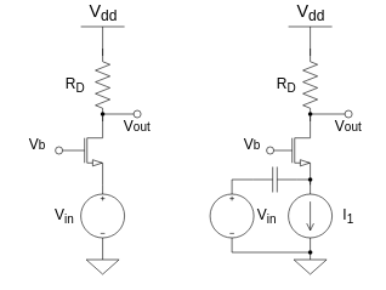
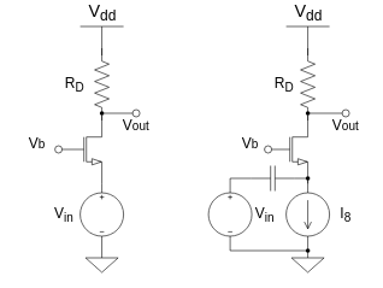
  <mxCell id="0" />
  <mxCell id="1" parent="0" />
  <mxCell id="2" value="" style="verticalLabelPosition=bottom;shadow=0;dashed=0;align=center;html=1;verticalAlign=top;shape=mxgraph.electrical.transistors.nmos;pointerEvents=1;" vertex="1" parent="1"><mxGeometry x="365.5" y="140" width="60" height="100" as="geometry" /></mxCell>
  <mxCell id="3" value="" style="verticalLabelPosition=bottom;shadow=0;dashed=0;align=center;html=1;verticalAlign=top;shape=mxgraph.electrical.transistors.nmos;pointerEvents=1;" vertex="1" parent="1"><mxGeometry x="80.5" y="140" width="60" height="100" as="geometry" /></mxCell>
  <mxCell id="4" value="" style="pointerEvents=1;verticalLabelPosition=bottom;shadow=0;dashed=0;align=center;html=1;verticalAlign=top;shape=mxgraph.electrical.resistors.resistor_2;rotation=90;" vertex="1" parent="1"><mxGeometry x="375.5" y="90" width="100" height="20" as="geometry" /></mxCell>
  <mxCell id="5" value="" style="pointerEvents=1;verticalLabelPosition=bottom;shadow=0;dashed=0;align=center;html=1;verticalAlign=top;shape=mxgraph.electrical.signal_sources.signal_ground;" vertex="1" parent="1"><mxGeometry x="118" y="330" width="45" height="30" as="geometry" /></mxCell>
  <mxCell id="6" value="V&lt;sub&gt;dd&lt;/sub&gt;" style="verticalLabelPosition=top;verticalAlign=bottom;shape=mxgraph.electrical.signal_sources.vdd;shadow=0;dashed=0;align=center;strokeWidth=1;fontSize=24;html=1;flipV=1;" vertex="1" parent="1"><mxGeometry x="110.5" y="20" width="60" height="40" as="geometry" /></mxCell>
  <mxCell id="7" value="" style="verticalLabelPosition=bottom;shadow=0;dashed=0;align=center;html=1;verticalAlign=top;strokeWidth=1;shape=ellipse;" vertex="1" parent="1"><mxGeometry x="183" y="135" width="10" height="10" as="geometry" /></mxCell>
  <mxCell id="8" value="" style="shape=waypoint;sketch=0;fillStyle=solid;size=6;pointerEvents=1;points=[];fillColor=none;resizable=0;rotatable=0;perimeter=centerPerimeter;snapToPoint=1;" vertex="1" parent="1"><mxGeometry x="130.5" y="130" width="20" height="20" as="geometry" /></mxCell>
  <mxCell id="9" value="" style="endArrow=none;html=1;strokeWidth=1;rounded=0;" edge="1" parent="1"><mxGeometry width="100" relative="1" as="geometry"><mxPoint x="143" y="140" as="sourcePoint" /><mxPoint x="183" y="140" as="targetPoint" /></mxGeometry></mxCell>
  <mxCell id="10" value="&lt;font style=&quot;font-size: 20px;&quot;&gt;V&lt;/font&gt;&lt;font style=&quot;font-size: 16.667px;&quot;&gt;out&lt;/font&gt;" style="text;html=1;align=center;verticalAlign=middle;whiteSpace=wrap;rounded=0;" vertex="1" parent="1"><mxGeometry x="158" y="140" width="60" height="30" as="geometry" /></mxCell>
  <mxCell id="11" value="&lt;span style=&quot;font-size: 20px;&quot;&gt;R&lt;sub&gt;D&lt;/sub&gt;&lt;/span&gt;" style="text;html=1;align=center;verticalAlign=middle;whiteSpace=wrap;rounded=0;" vertex="1" parent="1"><mxGeometry x="73" y="85" width="60" height="30" as="geometry" /></mxCell>
  <mxCell id="12" value="" style="verticalLabelPosition=bottom;shadow=0;dashed=0;align=center;html=1;verticalAlign=top;strokeWidth=1;shape=ellipse;" vertex="1" parent="1"><mxGeometry x="75.5" y="185" width="10" height="10" as="geometry" /></mxCell>
  <mxCell id="13" value="" style="endArrow=none;html=1;strokeWidth=1;rounded=0;entryX=1;entryY=1;entryDx=0;entryDy=0;entryPerimeter=0;exitX=0;exitY=0.5;exitDx=0;exitDy=0;exitPerimeter=0;" edge="1" parent="1"><mxGeometry width="100" relative="1" as="geometry"><mxPoint x="140.5" y="250" as="sourcePoint" /><mxPoint x="140.5" y="237.143" as="targetPoint" /></mxGeometry></mxCell>
  <mxCell id="14" value="" style="endArrow=none;html=1;strokeWidth=1;rounded=0;entryX=1;entryY=0.5;entryDx=0;entryDy=0;entryPerimeter=0;exitX=0.5;exitY=0;exitDx=0;exitDy=0;exitPerimeter=0;" edge="1" parent="1" source="5"><mxGeometry width="100" relative="1" as="geometry"><mxPoint x="163" y="330" as="sourcePoint" /><mxPoint x="140.5" y="310" as="targetPoint" /></mxGeometry></mxCell>
  <mxCell id="15" value="" style="pointerEvents=1;verticalLabelPosition=bottom;shadow=0;dashed=0;align=center;html=1;verticalAlign=top;shape=mxgraph.electrical.resistors.resistor_2;rotation=90;" vertex="1" parent="1"><mxGeometry x="90.5" y="90" width="100" height="20" as="geometry" /></mxCell>
  <mxCell id="16" value="" style="pointerEvents=1;verticalLabelPosition=bottom;shadow=0;dashed=0;align=center;html=1;verticalAlign=top;shape=mxgraph.electrical.signal_sources.source;aspect=fixed;points=[[0.5,0,0],[1,0.5,0],[0.5,1,0],[0,0.5,0]];elSignalType=dc3;" vertex="1" parent="1"><mxGeometry x="110.5" y="250" width="60" height="60" as="geometry" /></mxCell>
  <mxCell id="17" value="&lt;span style=&quot;font-size: 20px;&quot;&gt;V&lt;sub&gt;in&lt;/sub&gt;&lt;/span&gt;" style="text;html=1;align=center;verticalAlign=middle;whiteSpace=wrap;rounded=0;" vertex="1" parent="1"><mxGeometry x="58" y="265" width="60" height="30" as="geometry" /></mxCell>
  <mxCell id="18" value="V&lt;sub&gt;dd&lt;/sub&gt;" style="verticalLabelPosition=top;verticalAlign=bottom;shape=mxgraph.electrical.signal_sources.vdd;shadow=0;dashed=0;align=center;strokeWidth=1;fontSize=24;html=1;flipV=1;" vertex="1" parent="1"><mxGeometry x="395.5" y="20" width="60" height="40" as="geometry" /></mxCell>
  <mxCell id="19" value="" style="verticalLabelPosition=bottom;shadow=0;dashed=0;align=center;html=1;verticalAlign=top;strokeWidth=1;shape=ellipse;" vertex="1" parent="1"><mxGeometry x="473" y="135" width="10" height="10" as="geometry" /></mxCell>
  <mxCell id="20" value="" style="shape=waypoint;sketch=0;fillStyle=solid;size=6;pointerEvents=1;points=[];fillColor=none;resizable=0;rotatable=0;perimeter=centerPerimeter;snapToPoint=1;" vertex="1" parent="1"><mxGeometry x="415.5" y="130" width="20" height="20" as="geometry" /></mxCell>
  <mxCell id="21" value="" style="endArrow=none;html=1;strokeWidth=1;rounded=0;" edge="1" parent="1" source="20"><mxGeometry width="100" relative="1" as="geometry"><mxPoint x="433" y="140" as="sourcePoint" /><mxPoint x="473" y="140" as="targetPoint" /></mxGeometry></mxCell>
  <mxCell id="22" value="&lt;font style=&quot;font-size: 20px;&quot;&gt;V&lt;/font&gt;&lt;font style=&quot;font-size: 16.667px;&quot;&gt;out&lt;/font&gt;" style="text;html=1;align=center;verticalAlign=middle;whiteSpace=wrap;rounded=0;" vertex="1" parent="1"><mxGeometry x="448" y="140" width="60" height="30" as="geometry" /></mxCell>
  <mxCell id="23" value="&lt;span style=&quot;font-size: 20px;&quot;&gt;R&lt;sub&gt;D&lt;/sub&gt;&lt;/span&gt;" style="text;html=1;align=center;verticalAlign=middle;whiteSpace=wrap;rounded=0;" vertex="1" parent="1"><mxGeometry x="363" y="85" width="60" height="30" as="geometry" /></mxCell>
  <mxCell id="24" value="" style="verticalLabelPosition=bottom;shadow=0;dashed=0;align=center;html=1;verticalAlign=top;strokeWidth=1;shape=ellipse;" vertex="1" parent="1"><mxGeometry x="365.5" y="185" width="10" height="10" as="geometry" /></mxCell>
  <mxCell id="25" value="" style="endArrow=none;html=1;strokeWidth=1;rounded=0;exitDx=0;exitDy=0;exitPerimeter=0;" edge="1" parent="1" source="32"><mxGeometry width="100" relative="1" as="geometry"><mxPoint x="430.5" y="250" as="sourcePoint" /><mxPoint x="425" y="230" as="targetPoint" /></mxGeometry></mxCell>
  <mxCell id="26" value="" style="pointerEvents=1;verticalLabelPosition=bottom;shadow=0;dashed=0;align=center;html=1;verticalAlign=top;shape=mxgraph.electrical.signal_sources.source;aspect=fixed;points=[[0.5,0,0],[1,0.5,0],[0.5,1,0],[0,0.5,0]];elSignalType=dc3;" vertex="1" parent="1"><mxGeometry x="288" y="250" width="60" height="60" as="geometry" /></mxCell>
  <mxCell id="27" value="&lt;span style=&quot;font-size: 20px;&quot;&gt;V&lt;sub&gt;in&lt;/sub&gt;&lt;/span&gt;" style="text;html=1;align=center;verticalAlign=middle;whiteSpace=wrap;rounded=0;" vertex="1" parent="1"><mxGeometry x="335.5" y="265" width="60" height="30" as="geometry" /></mxCell>
  <mxCell id="28" value="" style="pointerEvents=1;verticalLabelPosition=bottom;shadow=0;dashed=0;align=center;html=1;verticalAlign=top;shape=mxgraph.electrical.signal_sources.signal_ground;" vertex="1" parent="1"><mxGeometry x="403" y="330" width="45" height="30" as="geometry" /></mxCell>
  <mxCell id="29" value="" style="pointerEvents=1;verticalLabelPosition=bottom;shadow=0;dashed=0;align=center;html=1;verticalAlign=top;shape=mxgraph.electrical.capacitors.capacitor_1;" vertex="1" parent="1"><mxGeometry x="347" y="212.5" width="60" height="35" as="geometry" /></mxCell>
  <mxCell id="30" value="" style="endArrow=none;html=1;strokeWidth=1;rounded=0;entryX=0;entryY=0.5;entryDx=0;entryDy=0;entryPerimeter=0;exitX=0.5;exitY=0;exitDx=0;exitDy=0;exitPerimeter=0;" edge="1" parent="1" source="26" target="29"><mxGeometry width="100" relative="1" as="geometry"><mxPoint x="288" y="240" as="sourcePoint" /><mxPoint x="388" y="240" as="targetPoint" /><Array as="points"><mxPoint x="318" y="230" /></Array></mxGeometry></mxCell>
  <mxCell id="31" value="" style="endArrow=none;html=1;strokeWidth=1;rounded=0;exitX=1;exitY=0.5;exitDx=0;exitDy=0;exitPerimeter=0;" edge="1" parent="1" source="29" target="32"><mxGeometry width="100" relative="1" as="geometry"><mxPoint x="407" y="230" as="sourcePoint" /><mxPoint x="425" y="230" as="targetPoint" /></mxGeometry></mxCell>
  <mxCell id="32" value="" style="shape=waypoint;sketch=0;fillStyle=solid;size=6;pointerEvents=1;points=[];fillColor=none;resizable=0;rotatable=0;perimeter=centerPerimeter;snapToPoint=1;" vertex="1" parent="1"><mxGeometry x="415.5" y="220" width="20" height="20" as="geometry" /></mxCell>
  <mxCell id="33" value="" style="pointerEvents=1;verticalLabelPosition=bottom;shadow=0;dashed=0;align=center;html=1;verticalAlign=top;shape=mxgraph.electrical.signal_sources.source;aspect=fixed;points=[[0.5,0,0],[1,0.5,0],[0.5,1,0],[0,0.5,0]];elSignalType=dc1;rotation=90;" vertex="1" parent="1"><mxGeometry x="395.5" y="250" width="60" height="60" as="geometry" /></mxCell>
  <mxCell id="34" value="" style="endArrow=none;html=1;strokeWidth=1;rounded=0;exitX=0;exitY=0.5;exitDx=0;exitDy=0;exitPerimeter=0;" edge="1" parent="1" source="33" target="32"><mxGeometry width="100" relative="1" as="geometry"><mxPoint x="478" y="230" as="sourcePoint" /><mxPoint x="408" y="270" as="targetPoint" /></mxGeometry></mxCell>
  <mxCell id="35" value="" style="endArrow=none;html=1;strokeWidth=1;rounded=0;entryX=0.5;entryY=0;entryDx=0;entryDy=0;entryPerimeter=0;exitX=1;exitY=0.5;exitDx=0;exitDy=0;exitPerimeter=0;" edge="1" parent="1" source="33" target="28"><mxGeometry width="100" relative="1" as="geometry"><mxPoint x="368" y="290" as="sourcePoint" /><mxPoint x="468" y="290" as="targetPoint" /></mxGeometry></mxCell>
  <mxCell id="36" value="" style="endArrow=none;html=1;strokeWidth=1;rounded=0;exitX=0.5;exitY=1;exitDx=0;exitDy=0;exitPerimeter=0;" edge="1" parent="1" source="26"><mxGeometry width="100" relative="1" as="geometry"><mxPoint x="338" y="290" as="sourcePoint" /><mxPoint x="428" y="330" as="targetPoint" /><Array as="points"><mxPoint x="318" y="330" /></Array></mxGeometry></mxCell>
  <mxCell id="37" value="" style="shape=waypoint;sketch=0;fillStyle=solid;size=6;pointerEvents=1;points=[];fillColor=none;resizable=0;rotatable=0;perimeter=centerPerimeter;snapToPoint=1;" vertex="1" parent="1"><mxGeometry x="415.5" y="320" width="20" height="20" as="geometry" /></mxCell>
- <mxCell id="38" value="&lt;span style=&quot;font-size: 20px;&quot;&gt;I&lt;sub&gt;1&lt;/sub&gt;&lt;/span&gt;" style="text;html=1;align=center;verticalAlign=middle;whiteSpace=wrap;rounded=0;" vertex="1" parent="1"><mxGeometry x="448" y="265" width="60" height="30" as="geometry" /></mxCell>
+ <mxCell id="38" value="&lt;span style=&quot;font-size: 20px;&quot;&gt;I&lt;sub&gt;8&lt;/sub&gt;&lt;/span&gt;" style="text;html=1;align=center;verticalAlign=middle;whiteSpace=wrap;rounded=0;" vertex="1" parent="1"><mxGeometry x="448" y="265" width="60" height="30" as="geometry" /></mxCell>
  <mxCell id="39" value="&lt;span style=&quot;font-size: 20px;&quot;&gt;V&lt;/span&gt;&lt;span style=&quot;font-size: 16.667px;&quot;&gt;b&lt;/span&gt;" style="text;html=1;align=center;verticalAlign=middle;whiteSpace=wrap;rounded=0;" vertex="1" parent="1"><mxGeometry x="20.5" y="165" width="60" height="30" as="geometry" /></mxCell>
  <mxCell id="40" value="&lt;span style=&quot;font-size: 20px;&quot;&gt;V&lt;/span&gt;&lt;span style=&quot;font-size: 16.667px;&quot;&gt;b&lt;/span&gt;" style="text;html=1;align=center;verticalAlign=middle;whiteSpace=wrap;rounded=0;" vertex="1" parent="1"><mxGeometry x="315.5" y="165" width="60" height="30" as="geometry" /></mxCell>
